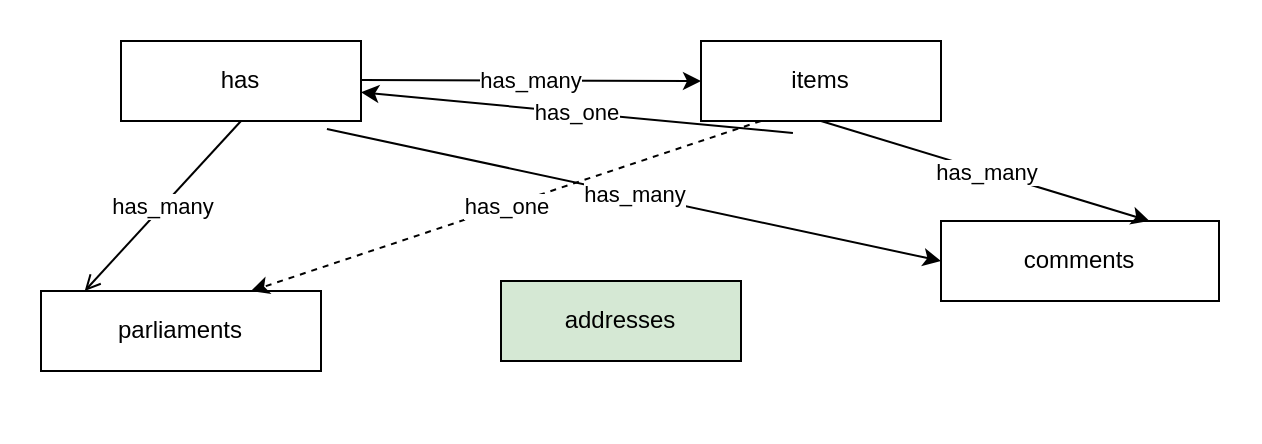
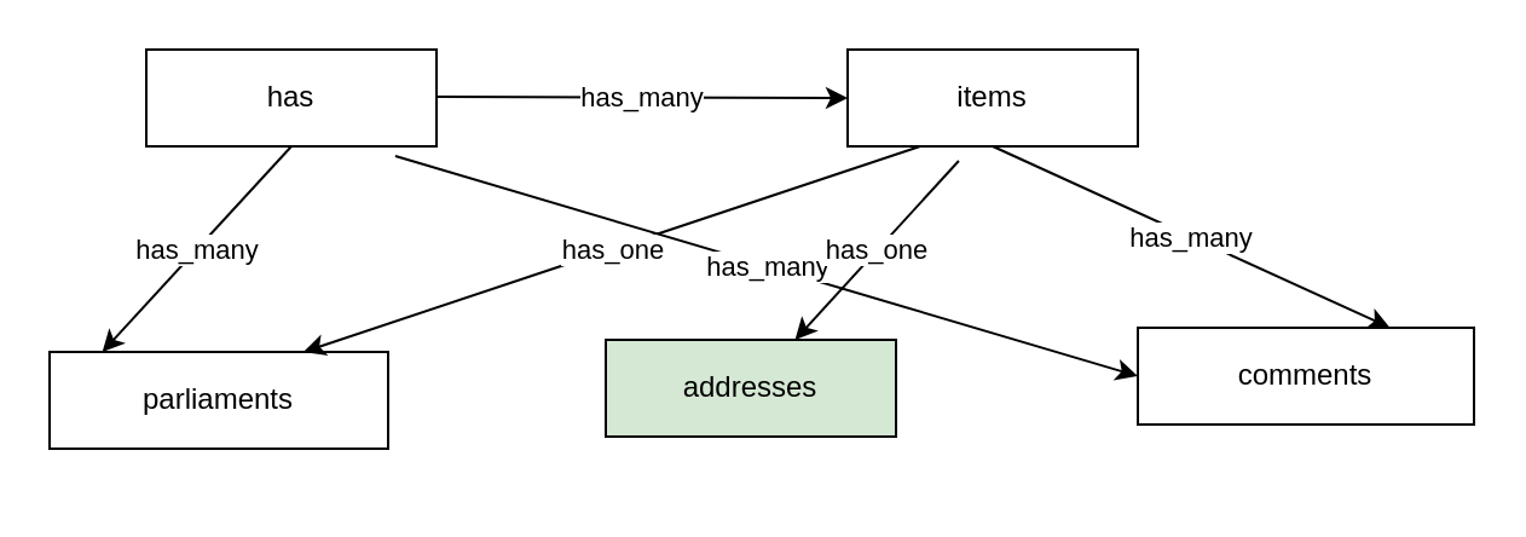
  <mxCell id="0" />
  <mxCell id="1" parent="0" />
  <mxCell id="2" value="has" style="rounded=0;whiteSpace=wrap;html=1;" vertex="1" parent="1"><mxGeometry x="60" y="20" width="120" height="40" as="geometry" /></mxCell>
  <mxCell id="3" value="items" style="rounded=0;whiteSpace=wrap;html=1;" vertex="1" parent="1"><mxGeometry x="350" y="20" width="120" height="40" as="geometry" /></mxCell>
  <mxCell id="4" value="parliaments" style="rounded=0;whiteSpace=wrap;html=1;" vertex="1" parent="1"><mxGeometry x="20" y="145" width="140" height="40" as="geometry" /></mxCell>
  <mxCell id="5" style="edgeStyle=orthogonalEdgeStyle;rounded=0;orthogonalLoop=1;jettySize=auto;html=1;exitX=0.5;exitY=1;exitDx=0;exitDy=0;" edge="1" parent="1"><mxGeometry relative="1" as="geometry"><mxPoint x="410" y="200" as="sourcePoint" /><mxPoint x="410" y="200" as="targetPoint" /></mxGeometry></mxCell>
- <mxCell id="6" value="" style="endArrow=classic;html=1;exitX=0.25;exitY=1;exitDx=0;exitDy=0;entryX=0.75;entryY=0;entryDx=0;entryDy=0;dashed=1;" edge="1" parent="1" source="3" target="4"><mxGeometry relative="1" as="geometry"><mxPoint x="370" y="130" as="sourcePoint" /><mxPoint x="470" y="130" as="targetPoint" /></mxGeometry></mxCell>
+ <mxCell id="6" value="" style="endArrow=classic;html=1;exitX=0.25;exitY=1;exitDx=0;exitDy=0;entryX=0.75;entryY=0;entryDx=0;entryDy=0;" edge="1" parent="1" source="3" target="4"><mxGeometry relative="1" as="geometry"><mxPoint x="370" y="130" as="sourcePoint" /><mxPoint x="470" y="130" as="targetPoint" /></mxGeometry></mxCell>
  <mxCell id="7" value="has_one" style="edgeLabel;resizable=0;html=1;align=center;verticalAlign=middle;" connectable="0" vertex="1" parent="6"><mxGeometry relative="1" as="geometry" /></mxCell>
  <mxCell id="8" value="has_many" style="endArrow=classic;html=1;entryX=0;entryY=0.5;entryDx=0;entryDy=0;" edge="1" parent="1" target="3"><mxGeometry relative="1" as="geometry"><mxPoint x="180" y="39.5" as="sourcePoint" /><mxPoint x="280" y="39.5" as="targetPoint" /></mxGeometry></mxCell>
- <mxCell id="9" value="" style="endArrow=open;html=1;exitX=0.5;exitY=1;exitDx=0;exitDy=0;entryX=0.156;entryY=0;entryDx=0;entryDy=0;entryPerimeter=0;" edge="1" parent="1" source="2" target="4"><mxGeometry relative="1" as="geometry"><mxPoint x="300" y="280" as="sourcePoint" /><mxPoint x="400" y="280" as="targetPoint" /></mxGeometry></mxCell>
+ <mxCell id="9" value="" style="endArrow=classic;html=1;exitX=0.5;exitY=1;exitDx=0;exitDy=0;entryX=0.156;entryY=0;entryDx=0;entryDy=0;entryPerimeter=0;" edge="1" parent="1" source="2" target="4"><mxGeometry relative="1" as="geometry"><mxPoint x="300" y="280" as="sourcePoint" /><mxPoint x="400" y="280" as="targetPoint" /></mxGeometry></mxCell>
  <mxCell id="10" value="has_many" style="edgeLabel;resizable=0;html=1;align=center;verticalAlign=middle;" connectable="0" vertex="1" parent="9"><mxGeometry relative="1" as="geometry" /></mxCell>
- <mxCell id="11" value="comments" style="rounded=0;whiteSpace=wrap;html=1;" vertex="1" parent="1"><mxGeometry x="470" y="110" width="139" height="40" as="geometry" /></mxCell>
+ <mxCell id="11" value="comments" style="rounded=0;whiteSpace=wrap;html=1;" vertex="1" parent="1"><mxGeometry x="470" y="135" width="139" height="40" as="geometry" /></mxCell>
  <mxCell id="12" value="" style="endArrow=classic;html=1;exitX=0.5;exitY=1;exitDx=0;exitDy=0;entryX=0.75;entryY=0;entryDx=0;entryDy=0;" edge="1" parent="1" source="3" target="11"><mxGeometry relative="1" as="geometry"><mxPoint x="410" y="110" as="sourcePoint" /><mxPoint x="510" y="110" as="targetPoint" /></mxGeometry></mxCell>
  <mxCell id="13" value="has_many" style="edgeLabel;resizable=0;html=1;align=center;verticalAlign=middle;" connectable="0" vertex="1" parent="12"><mxGeometry relative="1" as="geometry" /></mxCell>
  <mxCell id="14" value="" style="endArrow=classic;html=1;exitX=0.858;exitY=1.1;exitDx=0;exitDy=0;exitPerimeter=0;entryX=0;entryY=0.5;entryDx=0;entryDy=0;" edge="1" parent="1" source="2" target="11"><mxGeometry relative="1" as="geometry"><mxPoint x="300" y="280" as="sourcePoint" /><mxPoint x="400" y="280" as="targetPoint" /></mxGeometry></mxCell>
  <mxCell id="15" value="has_many" style="edgeLabel;resizable=0;html=1;align=center;verticalAlign=middle;" connectable="0" vertex="1" parent="14"><mxGeometry relative="1" as="geometry" /></mxCell>
  <mxCell id="16" value="addresses" style="rounded=0;whiteSpace=wrap;html=1;fillColor=#d5e8d4;" vertex="1" parent="1"><mxGeometry x="250" y="140" width="120" height="40" as="geometry" /></mxCell>
- <mxCell id="17" value="has_one" style="endArrow=classic;html=1;exitX=0.383;exitY=1.15;exitDx=0;exitDy=0;exitPerimeter=0;" edge="1" parent="1" source="3" target="2"><mxGeometry relative="1" as="geometry"><mxPoint x="270" y="250" as="sourcePoint" /><mxPoint x="400" y="280" as="targetPoint" /></mxGeometry></mxCell>
+ <mxCell id="17" value="has_one" style="endArrow=classic;html=1;exitX=0.383;exitY=1.15;exitDx=0;exitDy=0;exitPerimeter=0;" edge="1" parent="1" source="3" target="16"><mxGeometry relative="1" as="geometry"><mxPoint x="270" y="250" as="sourcePoint" /><mxPoint x="400" y="280" as="targetPoint" /></mxGeometry></mxCell>
